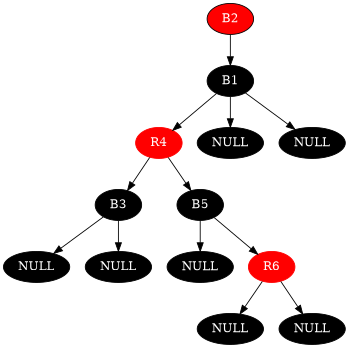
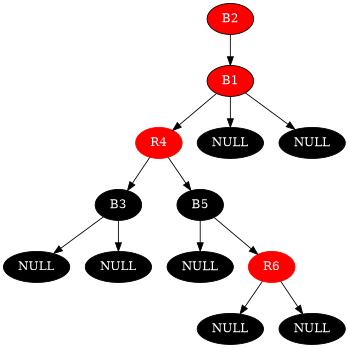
  digraph {
    node [color=black fontcolor=white style=filled]
    n1 [fillcolor=red label=B2]
-   n2 [label=B1]
+   n2 [label=B1 fillcolor=red]
    n3 [color=red label=R4]
    n4 [label=NULL]
    n5 [label=NULL]
    n6 [label=B3]
    n7 [label=B5]
    n8 [label=NULL]
    n9 [label=NULL]
    n10 [label=NULL]
    n11 [color=red label=R6]
    n12 [label=NULL]
    n13 [label=NULL]
    n1 -> n2
    n2 -> n3
    n2 -> n4
    n2 -> n5
    n3 -> n6
    n3 -> n7
    n6 -> n8
    n6 -> n9
    n7 -> n10
    n7 -> n11
    n11 -> n12
    n11 -> n13
  }
